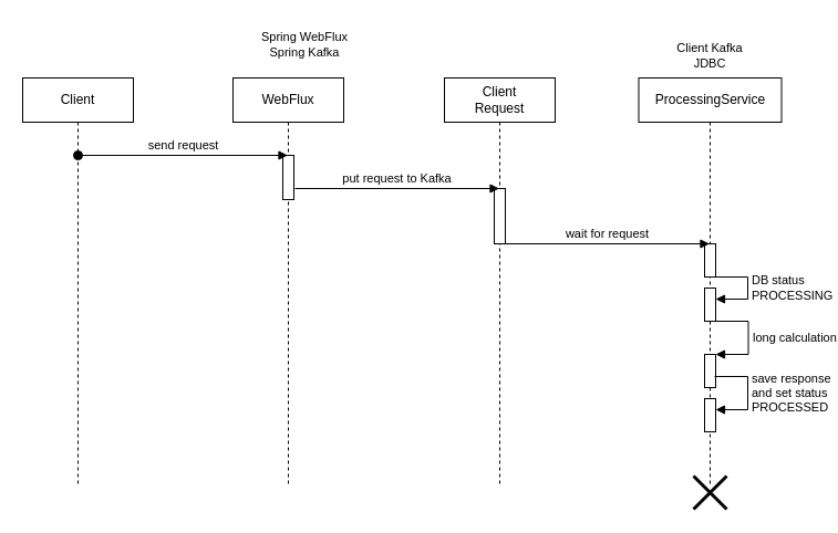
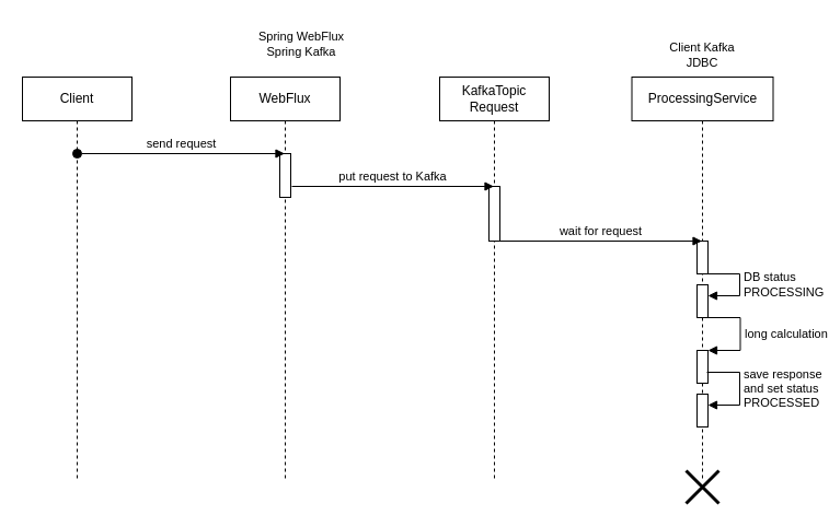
  <mxCell id="0" />
  <mxCell id="1" parent="0" />
  <mxCell id="2" value="Client" style="shape=umlLifeline;perimeter=lifelinePerimeter;whiteSpace=wrap;html=1;container=1;dropTarget=0;collapsible=0;recursiveResize=0;outlineConnect=0;portConstraint=eastwest;newEdgeStyle={&quot;curved&quot;:0,&quot;rounded&quot;:0};" parent="1" vertex="1"><mxGeometry x="20" y="70" width="100" height="370" as="geometry" /></mxCell>
  <mxCell id="3" value="WebFlux" style="shape=umlLifeline;perimeter=lifelinePerimeter;whiteSpace=wrap;html=1;container=1;dropTarget=0;collapsible=0;recursiveResize=0;outlineConnect=0;portConstraint=eastwest;newEdgeStyle={&quot;curved&quot;:0,&quot;rounded&quot;:0};" parent="1" vertex="1"><mxGeometry x="210" y="70" width="100" height="370" as="geometry" /></mxCell>
  <mxCell id="4" value="" style="html=1;points=[[0,0,0,0,5],[0,1,0,0,-5],[1,0,0,0,5],[1,1,0,0,-5]];perimeter=orthogonalPerimeter;outlineConnect=0;targetShapes=umlLifeline;portConstraint=eastwest;newEdgeStyle={&quot;curved&quot;:0,&quot;rounded&quot;:0};" parent="3" vertex="1"><mxGeometry x="45" y="70" width="10" height="40" as="geometry" /></mxCell>
- <mxCell id="5" value="Client&lt;br&gt;Request" style="shape=umlLifeline;perimeter=lifelinePerimeter;whiteSpace=wrap;html=1;container=1;dropTarget=0;collapsible=0;recursiveResize=0;outlineConnect=0;portConstraint=eastwest;newEdgeStyle={&quot;curved&quot;:0,&quot;rounded&quot;:0};" parent="1" vertex="1"><mxGeometry x="401" y="70" width="100" height="370" as="geometry" /></mxCell>
+ <mxCell id="5" value="KafkaTopic&lt;br&gt;Request" style="shape=umlLifeline;perimeter=lifelinePerimeter;whiteSpace=wrap;html=1;container=1;dropTarget=0;collapsible=0;recursiveResize=0;outlineConnect=0;portConstraint=eastwest;newEdgeStyle={&quot;curved&quot;:0,&quot;rounded&quot;:0};" parent="1" vertex="1"><mxGeometry x="401" y="70" width="100" height="370" as="geometry" /></mxCell>
  <mxCell id="6" value="" style="html=1;points=[[0,0,0,0,5],[0,1,0,0,-5],[1,0,0,0,5],[1,1,0,0,-5]];perimeter=orthogonalPerimeter;outlineConnect=0;targetShapes=umlLifeline;portConstraint=eastwest;newEdgeStyle={&quot;curved&quot;:0,&quot;rounded&quot;:0};" parent="5" vertex="1"><mxGeometry x="45" y="100" width="10" height="50" as="geometry" /></mxCell>
  <mxCell id="7" value="ProcessingService" style="shape=umlLifeline;perimeter=lifelinePerimeter;whiteSpace=wrap;html=1;container=1;dropTarget=0;collapsible=0;recursiveResize=0;outlineConnect=0;portConstraint=eastwest;newEdgeStyle={&quot;curved&quot;:0,&quot;rounded&quot;:0};" parent="1" vertex="1"><mxGeometry x="576.5" y="70" width="129" height="370" as="geometry" /></mxCell>
  <mxCell id="8" value="" style="html=1;points=[[0,0,0,0,5],[0,1,0,0,-5],[1,0,0,0,5],[1,1,0,0,-5]];perimeter=orthogonalPerimeter;outlineConnect=0;targetShapes=umlLifeline;portConstraint=eastwest;newEdgeStyle={&quot;curved&quot;:0,&quot;rounded&quot;:0};" parent="7" vertex="1"><mxGeometry x="59.5" y="150" width="10" height="30" as="geometry" /></mxCell>
  <mxCell id="9" value="" style="html=1;points=[[0,0,0,0,5],[0,1,0,0,-5],[1,0,0,0,5],[1,1,0,0,-5]];perimeter=orthogonalPerimeter;outlineConnect=0;targetShapes=umlLifeline;portConstraint=eastwest;newEdgeStyle={&quot;curved&quot;:0,&quot;rounded&quot;:0};" parent="7" vertex="1"><mxGeometry x="59.5" y="250" width="10" height="30" as="geometry" /></mxCell>
  <mxCell id="10" value="long calculation" style="html=1;align=left;spacingLeft=2;endArrow=block;rounded=0;edgeStyle=orthogonalEdgeStyle;curved=0;rounded=0;" parent="7" target="9" edge="1"><mxGeometry relative="1" as="geometry"><mxPoint x="68.5" y="220" as="sourcePoint" /><Array as="points"><mxPoint x="99" y="220" /><mxPoint x="99" y="250" /></Array><mxPoint x="73.5" y="250" as="targetPoint" /></mxGeometry></mxCell>
  <mxCell id="11" value="" style="html=1;points=[[0,0,0,0,5],[0,1,0,0,-5],[1,0,0,0,5],[1,1,0,0,-5]];perimeter=orthogonalPerimeter;outlineConnect=0;targetShapes=umlLifeline;portConstraint=eastwest;newEdgeStyle={&quot;curved&quot;:0,&quot;rounded&quot;:0};" parent="7" vertex="1"><mxGeometry x="59.5" y="190" width="10" height="30" as="geometry" /></mxCell>
  <mxCell id="12" value="DB status&lt;br&gt;PROCESSING" style="html=1;align=left;spacingLeft=2;endArrow=block;rounded=0;edgeStyle=orthogonalEdgeStyle;curved=0;rounded=0;" parent="7" target="11" edge="1"><mxGeometry relative="1" as="geometry"><mxPoint x="68.5" y="180" as="sourcePoint" /><Array as="points"><mxPoint x="98.5" y="180" /><mxPoint x="98.5" y="200" /></Array></mxGeometry></mxCell>
  <mxCell id="13" value="" style="html=1;points=[[0,0,0,0,5],[0,1,0,0,-5],[1,0,0,0,5],[1,1,0,0,-5]];perimeter=orthogonalPerimeter;outlineConnect=0;targetShapes=umlLifeline;portConstraint=eastwest;newEdgeStyle={&quot;curved&quot;:0,&quot;rounded&quot;:0};" parent="7" vertex="1"><mxGeometry x="59.5" y="290" width="10" height="30" as="geometry" /></mxCell>
  <mxCell id="14" value="save response&lt;br&gt;and set status&lt;br&gt;PROCESSED" style="html=1;align=left;spacingLeft=2;endArrow=block;rounded=0;edgeStyle=orthogonalEdgeStyle;curved=0;rounded=0;" parent="7" target="13" edge="1"><mxGeometry relative="1" as="geometry"><mxPoint x="68.5" y="270" as="sourcePoint" /><Array as="points"><mxPoint x="98.5" y="300" /></Array></mxGeometry></mxCell>
  <mxCell id="15" value="Spring WebFlux&lt;br&gt;Spring Kafka" style="text;html=1;strokeColor=none;fillColor=none;align=center;verticalAlign=middle;whiteSpace=wrap;rounded=0;fontSize=11;" parent="1" vertex="1"><mxGeometry x="215" y="20" width="120" height="40" as="geometry" /></mxCell>
  <mxCell id="16" value="Client Kafka&lt;br&gt;JDBC" style="text;html=1;strokeColor=none;fillColor=none;align=center;verticalAlign=middle;whiteSpace=wrap;rounded=0;fontSize=11;" parent="1" vertex="1"><mxGeometry x="581" y="35" width="120" height="30" as="geometry" /></mxCell>
  <mxCell id="17" value="" style="shape=umlDestroy;whiteSpace=wrap;html=1;strokeWidth=3;targetShapes=umlLifeline;" parent="1" vertex="1"><mxGeometry x="626" y="430" width="30" height="30" as="geometry" /></mxCell>
  <mxCell id="18" value="send request" style="html=1;verticalAlign=bottom;startArrow=oval;endArrow=block;startSize=8;curved=0;rounded=0;" parent="1" target="3" edge="1"><mxGeometry relative="1" as="geometry"><mxPoint x="70" y="140" as="sourcePoint" /><mxPoint x="220" y="140" as="targetPoint" /></mxGeometry></mxCell>
  <mxCell id="19" value="put request to Kafka" style="html=1;verticalAlign=bottom;endArrow=block;curved=0;rounded=0;" parent="1" edge="1"><mxGeometry width="80" relative="1" as="geometry"><mxPoint x="266" y="170" as="sourcePoint" /><mxPoint x="450.5" y="170" as="targetPoint" /></mxGeometry></mxCell>
  <mxCell id="20" value="wait for request" style="html=1;verticalAlign=bottom;endArrow=block;curved=0;rounded=0;" parent="1" edge="1"><mxGeometry width="80" relative="1" as="geometry"><mxPoint x="456" y="220" as="sourcePoint" /><mxPoint x="640.5" y="220" as="targetPoint" /></mxGeometry></mxCell>
